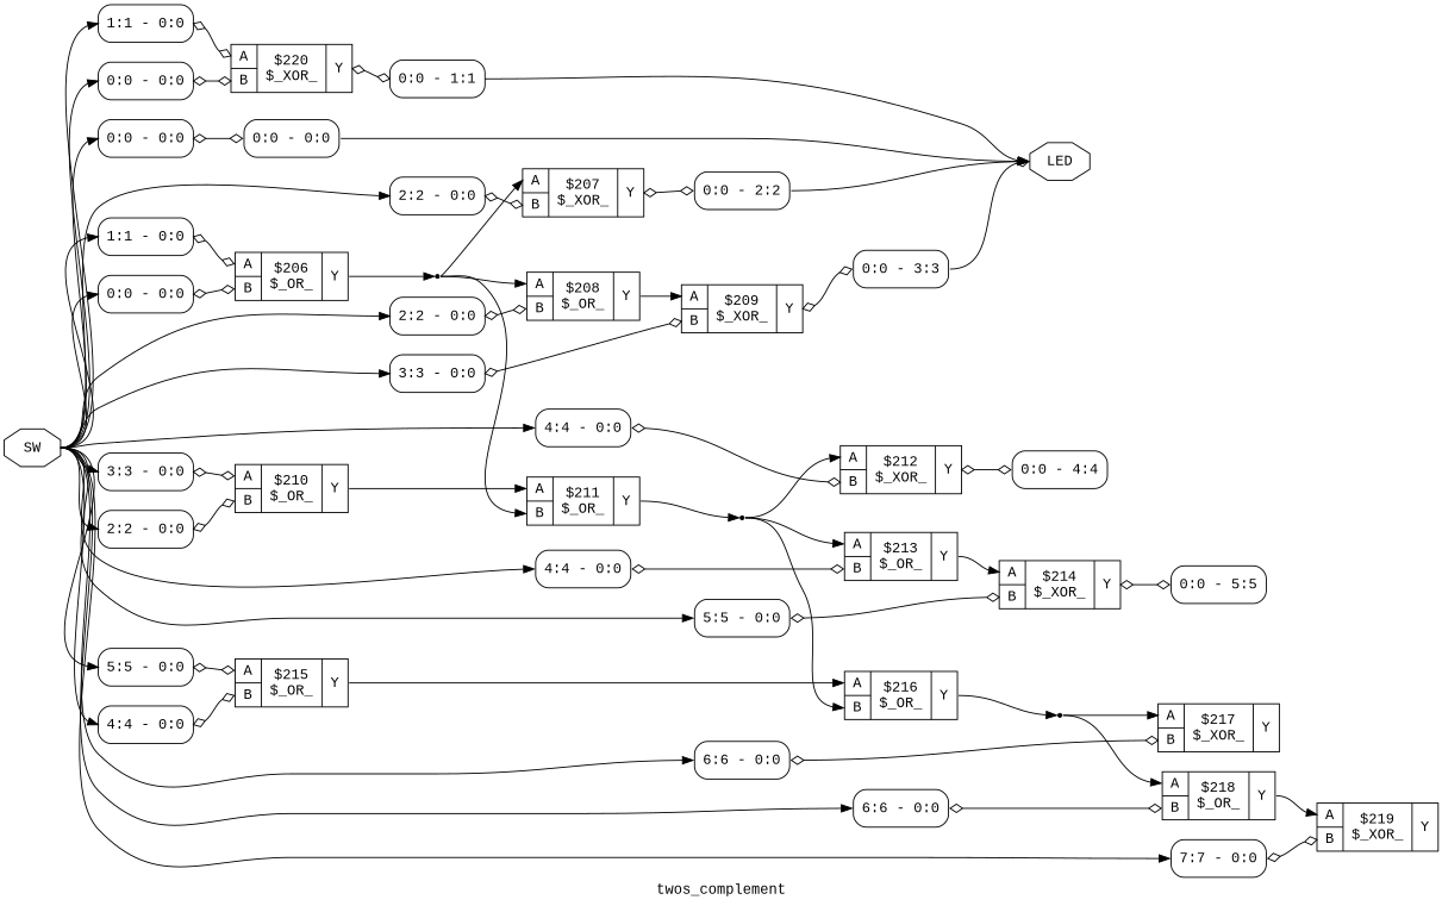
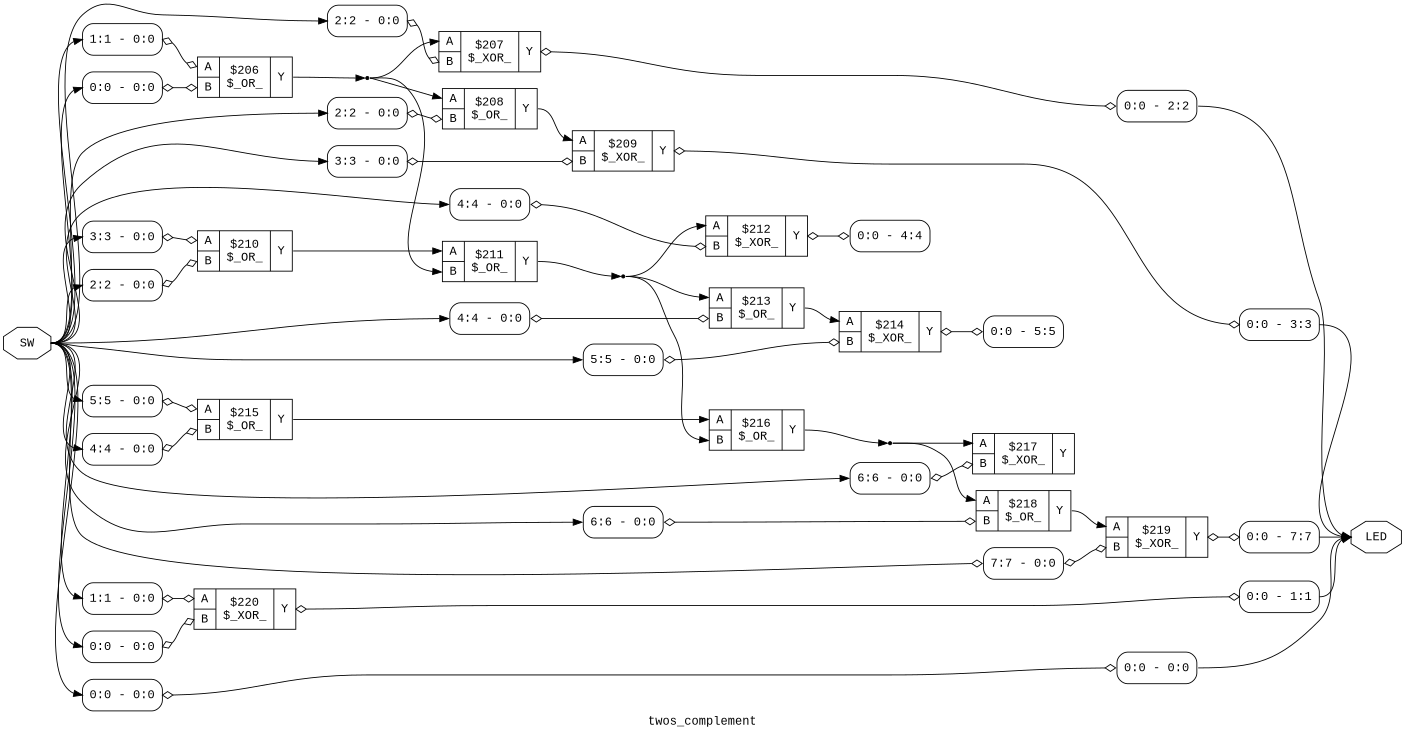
  digraph {
    fontname="Liberation Mono"
    label=twos_complement
    rankdir=LR
    remincross=true
    node [color=black fontcolor=black fontname="Liberation Mono" shape=record style=rounded]
    edge [color=black fontcolor=black fontname="Liberation Mono" headport="s0:w" tailport=e]
    n9 [label=LED shape=octagon style=""]
    n10 [label=SW shape=octagon style=""]
    x0 [label="<s0> 1:1 - 0:0 "]
    x1 [label="<s0> 0:0 - 0:0 "]
    x2 [label="<s0> 2:2 - 0:0 "]
    x4 [label="<s0> 2:2 - 0:0 "]
    x5 [label="<s0> 3:3 - 0:0 "]
    x7 [label="<s0> 3:3 - 0:0 "]
    x8 [label="<s0> 2:2 - 0:0 "]
    x9 [label="<s0> 4:4 - 0:0 "]
    x11 [label="<s0> 4:4 - 0:0 "]
    x12 [label="<s0> 5:5 - 0:0 "]
    x14 [label="<s0> 5:5 - 0:0 "]
    x15 [label="<s0> 4:4 - 0:0 "]
    x16 [label="<s0> 6:6 - 0:0 "]
    x18 [label="<s0> 6:6 - 0:0 "]
    x19 [label="<s0> 7:7 - 0:0 "]
    x21 [label="<s0> 1:1 - 0:0 "]
    x22 [label="<s0> 0:0 - 0:0 "]
    x24 [label="<s0> 0:0 - 0:0 "]
    c14 [label="{{<p11> A|<p12> B}|$206\n$_OR_|{<p13> Y}}" color="" fontcolor="" style=""]
    c15 [label="{{<p11> A|<p12> B}|$207\n$_XOR_|{<p13> Y}}" color="" fontcolor="" style=""]
    c16 [label="{{<p11> A|<p12> B}|$208\n$_OR_|{<p13> Y}}" color="" fontcolor="" style=""]
    c17 [label="{{<p11> A|<p12> B}|$209\n$_XOR_|{<p13> Y}}" color="" fontcolor="" style=""]
    c18 [label="{{<p11> A|<p12> B}|$210\n$_OR_|{<p13> Y}}" color="" fontcolor="" style=""]
    c20 [label="{{<p11> A|<p12> B}|$212\n$_XOR_|{<p13> Y}}" color="" fontcolor="" style=""]
    c21 [label="{{<p11> A|<p12> B}|$213\n$_OR_|{<p13> Y}}" color="" fontcolor="" style=""]
    c22 [label="{{<p11> A|<p12> B}|$214\n$_XOR_|{<p13> Y}}" color="" fontcolor="" style=""]
    c23 [label="{{<p11> A|<p12> B}|$215\n$_OR_|{<p13> Y}}" color="" fontcolor="" style=""]
    c25 [label="{{<p11> A|<p12> B}|$217\n$_XOR_|{<p13> Y}}" color="" fontcolor="" style=""]
    c26 [label="{{<p11> A|<p12> B}|$218\n$_OR_|{<p13> Y}}" color="" fontcolor="" style=""]
    c27 [label="{{<p11> A|<p12> B}|$219\n$_XOR_|{<p13> Y}}" color="" fontcolor="" style=""]
    c28 [label="{{<p11> A|<p12> B}|$220\n$_XOR_|{<p13> Y}}" color="" fontcolor="" style=""]
    x25 [label="<s0> 0:0 - 0:0 "]
    n1 [shape=point color="" fontcolor="" style=""]
    c19 [label="{{<p11> A|<p12> B}|$211\n$_OR_|{<p13> Y}}" color="" fontcolor="" style=""]
    x3 [label="<s0> 0:0 - 2:2 "]
    x6 [label="<s0> 0:0 - 3:3 "]
    n4 [shape=point color="" fontcolor="" style=""]
    c24 [label="{{<p11> A|<p12> B}|$216\n$_OR_|{<p13> Y}}" color="" fontcolor="" style=""]
    x10 [label="<s0> 0:0 - 4:4 "]
    x13 [label="<s0> 0:0 - 5:5 "]
    n7 [shape=point color="" fontcolor="" style=""]
+   x20 [label="<s0> 0:0 - 7:7 "]
    x23 [label="<s0> 0:0 - 1:1 "]
    n10 -> x0
    n10 -> x1
    n10 -> x2
    n10 -> x4
    n10 -> x5
    n10 -> x7
    n10 -> x8
    n10 -> x9
    n10 -> x11
    n10 -> x12
    n10 -> x14
    n10 -> x15
    n10 -> x16
    n10 -> x18
-   n10 -> x19
+   n10 -> x19 [arrowhead=odiamond]
    n10 -> x21
    n10 -> x22
    n10 -> x24
    x0 -> c14 [arrowhead=odiamond arrowtail=odiamond dir=both headport="p11:w"]
    x1 -> c14 [arrowhead=odiamond arrowtail=odiamond dir=both headport="p12:w"]
    x2 -> c15 [arrowhead=odiamond arrowtail=odiamond dir=both headport="p12:w"]
    x4 -> c16 [arrowhead=odiamond arrowtail=odiamond dir=both headport="p12:w"]
    x5 -> c17 [arrowhead=odiamond arrowtail=odiamond dir=both headport="p12:w"]
    x7 -> c18 [arrowhead=odiamond arrowtail=odiamond dir=both headport="p11:w"]
    x8 -> c18 [arrowhead=odiamond arrowtail=odiamond dir=both headport="p12:w"]
    x9 -> c20 [arrowhead=odiamond arrowtail=odiamond dir=both headport="p12:w"]
    x11 -> c21 [arrowhead=odiamond arrowtail=odiamond dir=both headport="p12:w"]
    x12 -> c22 [arrowhead=odiamond arrowtail=odiamond dir=both headport="p12:w"]
    x14 -> c23 [arrowhead=odiamond arrowtail=odiamond dir=both headport="p11:w"]
    x15 -> c23 [arrowhead=odiamond arrowtail=odiamond dir=both headport="p12:w"]
    x16 -> c25 [arrowhead=odiamond arrowtail=odiamond dir=both headport="p12:w"]
    x18 -> c26 [arrowhead=odiamond arrowtail=odiamond dir=both headport="p12:w"]
    x19 -> c27 [arrowhead=odiamond arrowtail=odiamond dir=both headport="p12:w"]
    x21 -> c28 [arrowhead=odiamond arrowtail=odiamond dir=both headport="p11:w"]
    x22 -> c28 [arrowhead=odiamond arrowtail=odiamond dir=both headport="p12:w"]
    x24 -> x25 [arrowhead=odiamond arrowtail=odiamond dir=both headport=w]
    c14 -> n1 [headport=w tailport="p13:e"]
    c15 -> x3 [arrowhead=odiamond arrowtail=odiamond dir=both headport=w tailport="p13:e"]
    c16 -> c17 [headport="p11:w" tailport="p13:e"]
    c17 -> x6 [arrowhead=odiamond arrowtail=odiamond dir=both headport=w tailport="p13:e"]
    c18 -> c19 [headport="p11:w" tailport="p13:e"]
    c20 -> x10 [arrowhead=odiamond arrowtail=odiamond dir=both headport=w tailport="p13:e"]
    c21 -> c22 [headport="p11:w" tailport="p13:e"]
    c22 -> x13 [arrowhead=odiamond arrowtail=odiamond dir=both headport=w tailport="p13:e"]
    c23 -> c24 [headport="p11:w" tailport="p13:e"]
    c26 -> c27 [headport="p11:w" tailport="p13:e"]
+   c27 -> x20 [arrowhead=odiamond arrowtail=odiamond dir=both headport=w tailport="p13:e"]
    c28 -> x23 [arrowhead=odiamond arrowtail=odiamond dir=both headport=w tailport="p13:e"]
    x25 -> n9 [headport=w tailport="s0:e"]
    n1 -> c15 [headport="p11:w"]
    n1 -> c16 [headport="p11:w"]
    n1 -> c19 [headport="p12:w"]
    c19 -> n4 [headport=w tailport="p13:e"]
    x3 -> n9 [headport=w tailport="s0:e"]
-   x6 -> n9 [headport=w tailport="s0:e" arrowhead=odiamond]
+   x6 -> n9 [headport=w tailport="s0:e"]
    n4 -> c20 [headport="p11:w"]
    n4 -> c21 [headport="p11:w"]
    n4 -> c24 [headport="p12:w"]
    c24 -> n7 [headport=w tailport="p13:e"]
    n7 -> c25 [headport="p11:w"]
    n7 -> c26 [headport="p11:w"]
+   x20 -> n9 [headport=w tailport="s0:e"]
    x23 -> n9 [headport=w tailport="s0:e"]
  }
